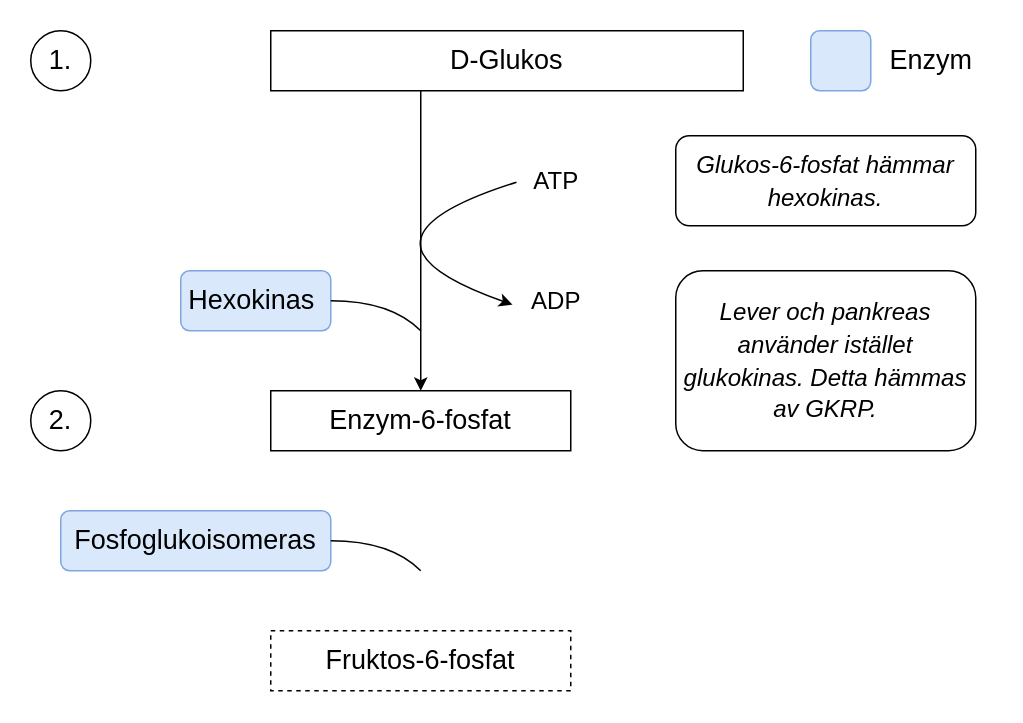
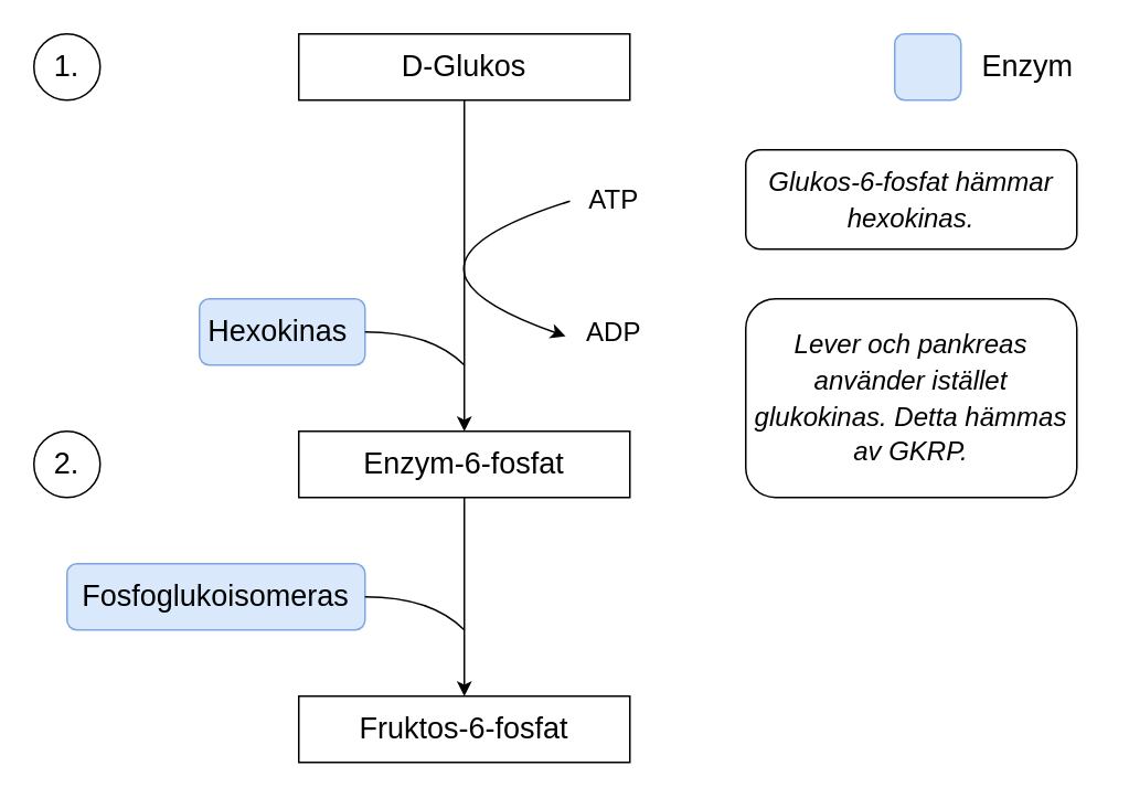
  <mxCell id="0" />
  <mxCell id="1" parent="0" />
  <mxCell id="2" style="edgeStyle=orthogonalEdgeStyle;rounded=0;orthogonalLoop=1;jettySize=auto;html=1;entryX=0.5;entryY=0;entryDx=0;entryDy=0;fontFamily=Helvetica;fontSize=18;fontColor=default;" parent="1" source="3" target="6" edge="1"><mxGeometry relative="1" as="geometry"><Array as="points"><mxPoint x="280" y="120" /><mxPoint x="280" y="120" /></Array></mxGeometry></mxCell>
- <mxCell id="3" value="D-Glukos" style="rounded=0;whiteSpace=wrap;html=1;align=center;verticalAlign=middle;fontFamily=Helvetica;fontSize=18;fontColor=default;fillColor=none;gradientColor=none;" parent="1" vertex="1"><mxGeometry x="180" y="20" width="315" height="40" as="geometry" /></mxCell>
+ <mxCell id="3" value="D-Glukos" style="rounded=0;whiteSpace=wrap;html=1;align=center;verticalAlign=middle;fontFamily=Helvetica;fontSize=18;fontColor=default;fillColor=none;gradientColor=none;" parent="1" vertex="1"><mxGeometry x="180" y="20" width="200" height="40" as="geometry" /></mxCell>
  <mxCell id="4" value="Hexokinas&amp;nbsp;" style="rounded=1;whiteSpace=wrap;html=1;align=center;verticalAlign=middle;fontFamily=Helvetica;fontSize=18;fillColor=#dae8fc;labelBackgroundColor=none;strokeColor=#7EA6E0;" parent="1" vertex="1"><mxGeometry x="120" y="180" width="100" height="40" as="geometry" /></mxCell>
+ <mxCell id="5" value="" style="edgeStyle=orthogonalEdgeStyle;rounded=0;orthogonalLoop=1;jettySize=auto;html=1;fontFamily=Helvetica;fontSize=18;fontColor=default;" parent="1" source="6" target="10" edge="1"><mxGeometry relative="1" as="geometry" /></mxCell>
  <mxCell id="6" value="Enzym-6-fosfat" style="rounded=0;whiteSpace=wrap;html=1;align=center;verticalAlign=middle;fontFamily=Helvetica;fontSize=18;fontColor=default;fillColor=none;gradientColor=none;" parent="1" vertex="1"><mxGeometry x="180" y="260" width="200" height="40" as="geometry" /></mxCell>
  <mxCell id="7" value="&lt;font style=&quot;font-size: 16px;&quot;&gt;ATP&lt;/font&gt;" style="text;html=1;align=center;verticalAlign=middle;resizable=0;points=[];autosize=1;strokeColor=none;fillColor=none;fontFamily=Helvetica;fontSize=18;fontColor=default;" parent="1" vertex="1"><mxGeometry x="345" y="100" width="50" height="40" as="geometry" /></mxCell>
  <mxCell id="8" value="&lt;font style=&quot;font-size: 16px;&quot;&gt;ADP&lt;/font&gt;" style="text;html=1;align=center;verticalAlign=middle;resizable=0;points=[];autosize=1;strokeColor=none;fillColor=none;fontFamily=Helvetica;fontSize=18;fontColor=default;" parent="1" vertex="1"><mxGeometry x="340" y="180" width="60" height="40" as="geometry" /></mxCell>
  <mxCell id="9" value="" style="endArrow=classic;html=1;rounded=0;fontFamily=Helvetica;fontSize=18;fontColor=default;exitX=-0.024;exitY=0.525;exitDx=0;exitDy=0;exitPerimeter=0;curved=1;entryX=0.02;entryY=0.565;entryDx=0;entryDy=0;entryPerimeter=0;" parent="1" source="7" target="8" edge="1"><mxGeometry width="50" height="50" relative="1" as="geometry"><mxPoint x="219.6" y="130.9" as="sourcePoint" /><mxPoint x="300" y="220" as="targetPoint" /><Array as="points"><mxPoint x="220" y="160" /></Array></mxGeometry></mxCell>
- <mxCell id="10" value="Fruktos-6-fosfat" style="rounded=0;whiteSpace=wrap;html=1;align=center;verticalAlign=middle;fontFamily=Helvetica;fontSize=18;fontColor=default;fillColor=none;gradientColor=none;dashed=1;" parent="1" vertex="1"><mxGeometry x="180" y="420" width="200" height="40" as="geometry" /></mxCell>
+ <mxCell id="10" value="Fruktos-6-fosfat" style="rounded=0;whiteSpace=wrap;html=1;align=center;verticalAlign=middle;fontFamily=Helvetica;fontSize=18;fontColor=default;fillColor=none;gradientColor=none;" parent="1" vertex="1"><mxGeometry x="180" y="420" width="200" height="40" as="geometry" /></mxCell>
  <mxCell id="11" value="Fosfoglukoisomeras" style="text;html=1;align=center;verticalAlign=middle;whiteSpace=wrap;rounded=1;fontFamily=Helvetica;fontSize=18;labelBackgroundColor=none;strokeColor=light-dark(#7EA6E0,#5C79A3);fillColor=#dae8fc;glass=0;shadow=0;" parent="1" vertex="1"><mxGeometry x="40" y="340" width="180" height="40" as="geometry" /></mxCell>
  <mxCell id="12" value="" style="rounded=1;whiteSpace=wrap;html=1;align=center;verticalAlign=middle;fontFamily=Helvetica;fontSize=18;fillColor=#dae8fc;strokeColor=#7EA6E0;" parent="1" vertex="1"><mxGeometry x="540" y="20" width="40" height="40" as="geometry" /></mxCell>
  <mxCell id="13" value="Enzym" style="text;html=1;align=center;verticalAlign=middle;resizable=0;points=[];autosize=1;strokeColor=none;fillColor=none;fontFamily=Helvetica;fontSize=18;fontColor=default;" parent="1" vertex="1"><mxGeometry x="580" y="20" width="80" height="40" as="geometry" /></mxCell>
  <mxCell id="14" value="&lt;span&gt;&lt;i style=&quot;forced-color-adjust: none; color: rgb(0, 0, 0); font-family: Helvetica; font-variant-ligatures: normal; font-variant-caps: normal; font-weight: 400; letter-spacing: normal; orphans: 2; text-indent: 0px; text-transform: none; widows: 2; word-spacing: 0px; -webkit-text-stroke-width: 0px; white-space: normal; text-decoration-thickness: initial; text-decoration-style: initial; text-decoration-color: initial; text-align: center; font-size: 16px; background-color: light-dark(#ffffff, var(--ge-dark-color, #121212));&quot;&gt;Lever och pankreas använder istället glukokinas. Detta hämmas av GKRP.&lt;/i&gt;&lt;br&gt;&lt;/span&gt;" style="rounded=1;whiteSpace=wrap;html=1;align=center;verticalAlign=middle;fontFamily=Helvetica;fontSize=18;fontColor=default;fillColor=none;gradientColor=none;" parent="1" vertex="1"><mxGeometry x="450" y="180" width="200" height="120" as="geometry" /></mxCell>
  <mxCell id="15" value="&lt;i&gt;&lt;font style=&quot;font-size: 16px;&quot;&gt;Glukos-6-fosfat hämmar hexokinas.&lt;/font&gt;&lt;/i&gt;" style="rounded=1;whiteSpace=wrap;html=1;align=center;verticalAlign=middle;fontFamily=Helvetica;fontSize=18;fontColor=default;fillColor=none;gradientColor=none;" parent="1" vertex="1"><mxGeometry x="450" y="90" width="200" height="60" as="geometry" /></mxCell>
  <mxCell id="16" value="" style="endArrow=none;html=1;rounded=0;fontFamily=Helvetica;fontSize=18;fontColor=default;exitX=1;exitY=0.5;exitDx=0;exitDy=0;curved=1;" parent="1" source="4" edge="1"><mxGeometry width="50" height="50" relative="1" as="geometry"><mxPoint x="150" y="130" as="sourcePoint" /><mxPoint x="280" y="220" as="targetPoint" /><Array as="points"><mxPoint x="260" y="200" /></Array></mxGeometry></mxCell>
  <mxCell id="17" value="" style="endArrow=none;html=1;rounded=0;fontFamily=Helvetica;fontSize=18;fontColor=default;exitX=1;exitY=0.5;exitDx=0;exitDy=0;curved=1;" parent="1" edge="1"><mxGeometry width="50" height="50" relative="1" as="geometry"><mxPoint x="220" y="360" as="sourcePoint" /><mxPoint x="280" y="380" as="targetPoint" /><Array as="points"><mxPoint x="260" y="360" /></Array></mxGeometry></mxCell>
  <mxCell id="18" value="&lt;font style=&quot;font-size: 18px;&quot;&gt;1.&lt;/font&gt;" style="ellipse;whiteSpace=wrap;html=1;aspect=fixed;" vertex="1" parent="1"><mxGeometry x="20" y="20" width="40" height="40" as="geometry" /></mxCell>
  <mxCell id="19" value="&lt;font style=&quot;font-size: 18px;&quot;&gt;2.&lt;/font&gt;" style="ellipse;whiteSpace=wrap;html=1;aspect=fixed;" vertex="1" parent="1"><mxGeometry x="20" y="260" width="40" height="40" as="geometry" /></mxCell>
